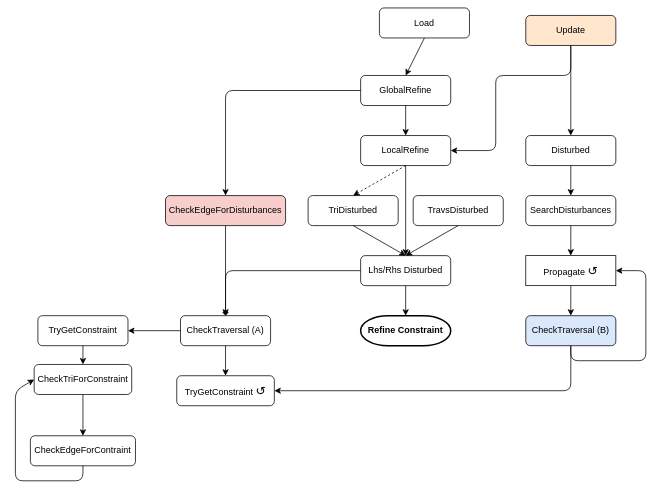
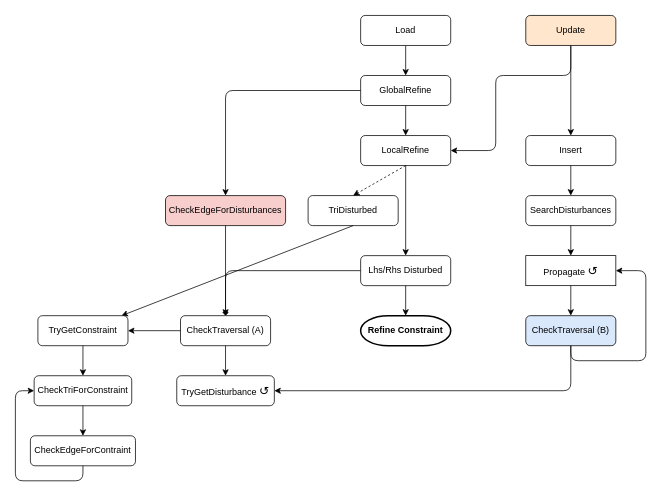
  <mxCell id="0" />
  <mxCell id="1" parent="0" />
  <mxCell id="2" value="GlobalRefine" style="rounded=1;whiteSpace=wrap;html=1;" vertex="1" parent="1"><mxGeometry x="480" y="100" width="120" height="40" as="geometry" /></mxCell>
  <mxCell id="3" value="&lt;div&gt;LocalRefine&lt;/div&gt;" style="rounded=1;whiteSpace=wrap;html=1;" vertex="1" parent="1"><mxGeometry x="480" y="180" width="120" height="40" as="geometry" /></mxCell>
  <mxCell id="4" value="TriDisturbed" style="rounded=1;whiteSpace=wrap;html=1;" vertex="1" parent="1"><mxGeometry x="410" y="260" width="120" height="40" as="geometry" /></mxCell>
  <mxCell id="5" value="Lhs/Rhs Disturbed" style="rounded=1;whiteSpace=wrap;html=1;" vertex="1" parent="1"><mxGeometry x="480" y="340" width="120" height="40" as="geometry" /></mxCell>
  <mxCell id="6" value="CheckTraversal (A)" style="rounded=1;whiteSpace=wrap;html=1;" vertex="1" parent="1"><mxGeometry x="240" y="420" width="120" height="40" as="geometry" /></mxCell>
  <mxCell id="7" value="CheckEdgeForDisturbances" style="rounded=1;whiteSpace=wrap;html=1;fillColor=#f8cecc;" vertex="1" parent="1"><mxGeometry x="220" y="260" width="160" height="40" as="geometry" /></mxCell>
  <mxCell id="8" value="" style="endArrow=classic;html=1;entryX=0.5;entryY=0;entryDx=0;entryDy=0;" edge="1" parent="1" target="7"><mxGeometry width="50" height="50" relative="1" as="geometry"><mxPoint x="480" y="120" as="sourcePoint" /><mxPoint x="360" y="290" as="targetPoint" /><Array as="points"><mxPoint x="300" y="120" /></Array></mxGeometry></mxCell>
  <mxCell id="9" value="" style="endArrow=classic;html=1;exitX=0.5;exitY=1;exitDx=0;exitDy=0;entryX=0.5;entryY=0;entryDx=0;entryDy=0;" edge="1" parent="1" source="7" target="6"><mxGeometry width="50" height="50" relative="1" as="geometry"><mxPoint x="-70" y="320" as="sourcePoint" /><mxPoint x="-20" y="270" as="targetPoint" /><Array as="points" /></mxGeometry></mxCell>
  <mxCell id="10" value="" style="endArrow=classic;html=1;exitX=0.5;exitY=1;exitDx=0;exitDy=0;entryX=0.5;entryY=0;entryDx=0;entryDy=0;" edge="1" parent="1" source="26" target="2"><mxGeometry width="50" height="50" relative="1" as="geometry"><mxPoint x="340" y="380" as="sourcePoint" /><mxPoint x="490" y="450" as="targetPoint" /></mxGeometry></mxCell>
  <mxCell id="11" value="" style="endArrow=classic;html=1;exitX=0.5;exitY=1;exitDx=0;exitDy=0;entryX=0.5;entryY=0;entryDx=0;entryDy=0;dashed=1;" edge="1" parent="1" source="3" target="4"><mxGeometry width="50" height="50" relative="1" as="geometry"><mxPoint x="550" y="130" as="sourcePoint" /><mxPoint x="550" y="190" as="targetPoint" /></mxGeometry></mxCell>
- <mxCell id="12" value="" style="endArrow=classic;html=1;exitX=0.5;exitY=1;exitDx=0;exitDy=0;entryX=0.5;entryY=0;entryDx=0;entryDy=0;" edge="1" parent="1" source="4" target="5"><mxGeometry width="50" height="50" relative="1" as="geometry"><mxPoint x="550" y="230" as="sourcePoint" /><mxPoint x="550" y="270" as="targetPoint" /></mxGeometry></mxCell>
+ <mxCell id="12" value="" style="endArrow=classic;html=1;exitX=0.5;exitY=1;exitDx=0;exitDy=0;" edge="1" parent="1" source="4" target="35"><mxGeometry width="50" height="50" relative="1" as="geometry"><mxPoint x="550" y="230" as="sourcePoint" /><mxPoint x="550" y="270" as="targetPoint" /></mxGeometry></mxCell>
  <mxCell id="13" value="" style="endArrow=diamond;html=1;exitX=0;exitY=0.5;exitDx=0;exitDy=0;entryX=0.5;entryY=0;entryDx=0;entryDy=0;" edge="1" parent="1" source="5" target="6"><mxGeometry width="50" height="50" relative="1" as="geometry"><mxPoint x="550" y="310" as="sourcePoint" /><mxPoint x="550" y="350" as="targetPoint" /><Array as="points"><mxPoint x="300" y="360" /></Array></mxGeometry></mxCell>
- <mxCell id="14" value="&lt;div&gt;TravsDisturbed&lt;/div&gt;" style="rounded=1;whiteSpace=wrap;html=1;" vertex="1" parent="1"><mxGeometry x="550" y="260" width="120" height="40" as="geometry" /></mxCell>
  <mxCell id="15" value="" style="endArrow=classic;html=1;exitX=0.5;exitY=1;exitDx=0;exitDy=0;" edge="1" parent="1" source="3" target="5"><mxGeometry width="50" height="50" relative="1" as="geometry"><mxPoint x="550" y="230" as="sourcePoint" /><mxPoint x="500" y="270" as="targetPoint" /></mxGeometry></mxCell>
- <mxCell id="16" value="" style="endArrow=classic;html=1;exitX=0.5;exitY=1;exitDx=0;exitDy=0;entryX=0.5;entryY=0;entryDx=0;entryDy=0;" edge="1" parent="1" source="14" target="5"><mxGeometry width="50" height="50" relative="1" as="geometry"><mxPoint x="550" y="230" as="sourcePoint" /><mxPoint x="650" y="270" as="targetPoint" /></mxGeometry></mxCell>
  <mxCell id="17" value="&lt;b&gt;Refine Constraint&lt;/b&gt;" style="strokeWidth=2;html=1;shape=mxgraph.flowchart.terminator;whiteSpace=wrap;" vertex="1" parent="1"><mxGeometry x="480" y="420" width="120" height="40" as="geometry" /></mxCell>
  <mxCell id="18" value="" style="endArrow=classic;html=1;exitX=0.5;exitY=1;exitDx=0;exitDy=0;entryX=0.5;entryY=0;entryDx=0;entryDy=0;entryPerimeter=0;" edge="1" parent="1" source="5" target="17"><mxGeometry width="50" height="50" relative="1" as="geometry"><mxPoint x="550" y="390" as="sourcePoint" /><mxPoint x="550" y="430" as="targetPoint" /></mxGeometry></mxCell>
  <mxCell id="19" value="" style="endArrow=classic;html=1;exitX=0.5;exitY=1;exitDx=0;exitDy=0;entryX=0.5;entryY=0;entryDx=0;entryDy=0;" edge="1" parent="1" source="6" target="29"><mxGeometry width="50" height="50" relative="1" as="geometry"><mxPoint x="175" y="400" as="sourcePoint" /><mxPoint x="175" y="440" as="targetPoint" /></mxGeometry></mxCell>
  <mxCell id="20" value="SearchDisturbances" style="rounded=1;whiteSpace=wrap;html=1;" vertex="1" parent="1"><mxGeometry x="700" y="260" width="120" height="40" as="geometry" /></mxCell>
  <mxCell id="21" value="Propagate &lt;font style=&quot;font-size: 16px&quot;&gt;↺&lt;/font&gt;" style="whiteSpace=wrap;html=1;rounded=0;" vertex="1" parent="1"><mxGeometry x="700" y="340" width="120" height="40" as="geometry" /></mxCell>
  <mxCell id="22" value="&lt;div&gt;CheckTraversal (B)&lt;/div&gt;" style="rounded=1;whiteSpace=wrap;html=1;fillColor=#dae8fc;" vertex="1" parent="1"><mxGeometry x="700" y="420" width="120" height="40" as="geometry" /></mxCell>
  <mxCell id="23" value="" style="endArrow=classic;html=1;exitX=0.5;exitY=1;exitDx=0;exitDy=0;entryX=1;entryY=0.5;entryDx=0;entryDy=0;" edge="1" parent="1" source="22" target="21"><mxGeometry width="50" height="50" relative="1" as="geometry"><mxPoint x="830" y="450" as="sourcePoint" /><mxPoint x="1115" y="450" as="targetPoint" /><Array as="points"><mxPoint x="760" y="480" /><mxPoint x="860" y="480" /><mxPoint x="860" y="360" /></Array></mxGeometry></mxCell>
  <mxCell id="24" value="" style="endArrow=classic;html=1;exitX=0.5;exitY=1;exitDx=0;exitDy=0;" edge="1" parent="1" source="20" target="21"><mxGeometry width="50" height="50" relative="1" as="geometry"><mxPoint x="1180" y="150" as="sourcePoint" /><mxPoint x="1110" y="190" as="targetPoint" /></mxGeometry></mxCell>
  <mxCell id="25" value="" style="endArrow=classic;html=1;exitX=0.5;exitY=1;exitDx=0;exitDy=0;" edge="1" parent="1" source="21" target="22"><mxGeometry width="50" height="50" relative="1" as="geometry"><mxPoint x="770" y="310" as="sourcePoint" /><mxPoint x="770" y="350" as="targetPoint" /></mxGeometry></mxCell>
- <mxCell id="26" value="Load" style="rounded=1;whiteSpace=wrap;html=1;" vertex="1" parent="1"><mxGeometry x="505" y="10" width="120" height="40" as="geometry" /></mxCell>
+ <mxCell id="26" value="Load" style="rounded=1;whiteSpace=wrap;html=1;" vertex="1" parent="1"><mxGeometry x="480" y="20" width="120" height="40" as="geometry" /></mxCell>
  <mxCell id="27" value="" style="endArrow=classic;html=1;exitX=0.5;exitY=1;exitDx=0;exitDy=0;entryX=0.5;entryY=0;entryDx=0;entryDy=0;" edge="1" parent="1" source="2" target="3"><mxGeometry width="50" height="50" relative="1" as="geometry"><mxPoint x="550" y="70" as="sourcePoint" /><mxPoint x="550" y="110" as="targetPoint" /></mxGeometry></mxCell>
- <mxCell id="28" value="Disturbed" style="rounded=1;whiteSpace=wrap;html=1;" vertex="1" parent="1"><mxGeometry x="700" y="180" width="120" height="40" as="geometry" /></mxCell>
- <mxCell id="29" value="TryGetConstraint &lt;font style=&quot;font-size: 16px&quot;&gt;↺&lt;/font&gt;" style="rounded=1;whiteSpace=wrap;html=1;" vertex="1" parent="1"><mxGeometry x="235" y="500" width="130" height="40" as="geometry" /></mxCell>
+ <mxCell id="28" value="Insert" style="rounded=1;whiteSpace=wrap;html=1;" vertex="1" parent="1"><mxGeometry x="700" y="180" width="120" height="40" as="geometry" /></mxCell>
+ <mxCell id="29" value="TryGetDisturbance &lt;font style=&quot;font-size: 16px&quot;&gt;↺&lt;/font&gt;" style="rounded=1;whiteSpace=wrap;html=1;" vertex="1" parent="1"><mxGeometry x="235" y="500" width="130" height="40" as="geometry" /></mxCell>
  <mxCell id="30" value="" style="endArrow=classic;html=1;exitX=0.5;exitY=1;exitDx=0;exitDy=0;entryX=1;entryY=0.5;entryDx=0;entryDy=0;" edge="1" parent="1" source="22" target="29"><mxGeometry width="50" height="50" relative="1" as="geometry"><mxPoint x="835" y="440" as="sourcePoint" /><mxPoint x="800" y="436.5" as="targetPoint" /><Array as="points"><mxPoint x="760" y="520" /></Array></mxGeometry></mxCell>
  <mxCell id="31" value="" style="endArrow=classic;html=1;entryX=0.5;entryY=0;entryDx=0;entryDy=0;exitX=0.5;exitY=1;exitDx=0;exitDy=0;" edge="1" parent="1" source="28" target="20"><mxGeometry width="50" height="50" relative="1" as="geometry"><mxPoint x="610" y="130" as="sourcePoint" /><mxPoint x="740" y="190" as="targetPoint" /><Array as="points" /></mxGeometry></mxCell>
  <mxCell id="32" value="" style="endArrow=classic;html=1;entryX=1;entryY=0.5;entryDx=0;entryDy=0;exitX=0.5;exitY=1;exitDx=0;exitDy=0;" edge="1" parent="1" source="33" target="3"><mxGeometry width="50" height="50" relative="1" as="geometry"><mxPoint x="680" y="70" as="sourcePoint" /><mxPoint x="770" y="270" as="targetPoint" /><Array as="points"><mxPoint x="760" y="100" /><mxPoint x="660" y="100" /><mxPoint x="660" y="200" /></Array></mxGeometry></mxCell>
  <mxCell id="33" value="Update" style="rounded=1;whiteSpace=wrap;html=1;fillColor=#ffe6cc;" vertex="1" parent="1"><mxGeometry x="700" y="20" width="120" height="40" as="geometry" /></mxCell>
  <mxCell id="34" value="" style="endArrow=classic;html=1;entryX=0.5;entryY=0;entryDx=0;entryDy=0;" edge="1" parent="1" target="28"><mxGeometry width="50" height="50" relative="1" as="geometry"><mxPoint x="760" y="60" as="sourcePoint" /><mxPoint x="770" y="270" as="targetPoint" /><Array as="points" /></mxGeometry></mxCell>
  <mxCell id="35" value="TryGetConstraint" style="rounded=1;whiteSpace=wrap;html=1;" vertex="1" parent="1"><mxGeometry x="50" y="420" width="120" height="40" as="geometry" /></mxCell>
  <mxCell id="36" value="" style="endArrow=classic;html=1;exitX=0;exitY=0.5;exitDx=0;exitDy=0;entryX=1;entryY=0.5;entryDx=0;entryDy=0;" edge="1" parent="1" source="6" target="35"><mxGeometry width="50" height="50" relative="1" as="geometry"><mxPoint x="550" y="230" as="sourcePoint" /><mxPoint x="480" y="270" as="targetPoint" /></mxGeometry></mxCell>
- <mxCell id="37" value="CheckTriForConstraint" style="rounded=1;whiteSpace=wrap;html=1;" vertex="1" parent="1"><mxGeometry x="45" y="485" width="130" height="40" as="geometry" /></mxCell>
+ <mxCell id="37" value="CheckTriForConstraint" style="rounded=1;whiteSpace=wrap;html=1;" vertex="1" parent="1"><mxGeometry x="45" y="500" width="130" height="40" as="geometry" /></mxCell>
  <mxCell id="38" value="CheckEdgeForContraint" style="rounded=1;whiteSpace=wrap;html=1;" vertex="1" parent="1"><mxGeometry x="40" y="580" width="140" height="40" as="geometry" /></mxCell>
  <mxCell id="39" value="" style="endArrow=classic;html=1;exitX=0.5;exitY=1;exitDx=0;exitDy=0;" edge="1" parent="1" source="35" target="37"><mxGeometry width="50" height="50" relative="1" as="geometry"><mxPoint x="250" y="450" as="sourcePoint" /><mxPoint x="180" y="450" as="targetPoint" /></mxGeometry></mxCell>
  <mxCell id="40" value="" style="endArrow=classic;html=1;exitX=0.5;exitY=1;exitDx=0;exitDy=0;entryX=0.5;entryY=0;entryDx=0;entryDy=0;" edge="1" parent="1" source="37" target="38"><mxGeometry width="50" height="50" relative="1" as="geometry"><mxPoint x="120" y="470" as="sourcePoint" /><mxPoint x="120" y="510" as="targetPoint" /></mxGeometry></mxCell>
  <mxCell id="41" value="" style="endArrow=classic;html=1;exitX=0.5;exitY=1;exitDx=0;exitDy=0;entryX=0;entryY=0.5;entryDx=0;entryDy=0;" edge="1" parent="1" source="38" target="37"><mxGeometry width="50" height="50" relative="1" as="geometry"><mxPoint x="120" y="550" as="sourcePoint" /><mxPoint x="120" y="590" as="targetPoint" /><Array as="points"><mxPoint x="110" y="640" /><mxPoint x="20" y="640" /><mxPoint x="20" y="520" /></Array></mxGeometry></mxCell>
